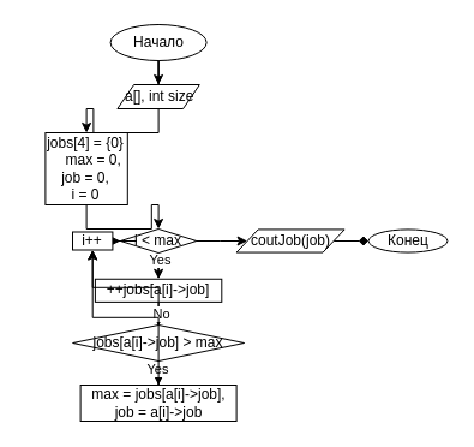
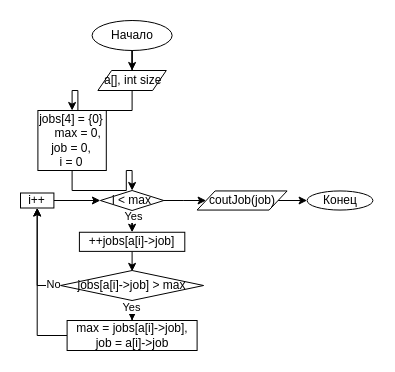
  <mxCell id="0" />
  <mxCell id="1" parent="0" />
  <mxCell id="2" style="edgeStyle=orthogonalEdgeStyle;rounded=0;orthogonalLoop=1;jettySize=auto;html=1;entryX=0.5;entryY=0;entryDx=0;entryDy=0;" edge="1" parent="1" source="3" target="7"><mxGeometry relative="1" as="geometry" /></mxCell>
  <mxCell id="3" value="Начало" style="ellipse;whiteSpace=wrap;html=1;" vertex="1" parent="1"><mxGeometry x="91.6" y="20" width="80" height="30" as="geometry" /></mxCell>
  <mxCell id="4" style="edgeStyle=orthogonalEdgeStyle;rounded=0;orthogonalLoop=1;jettySize=auto;html=1;entryX=0.5;entryY=0;entryDx=0;entryDy=0;" edge="1" parent="1" source="5" target="11"><mxGeometry relative="1" as="geometry" /></mxCell>
  <mxCell id="5" value="&lt;div&gt;jobs[4] = {0}&lt;br&gt;&lt;/div&gt;&lt;div&gt;&amp;nbsp; &amp;nbsp; max = 0,&lt;/div&gt;&lt;div&gt;job = 0,&lt;br&gt;i = 0&lt;/div&gt;" style="rounded=0;whiteSpace=wrap;html=1;fontFamily=Helvetica;fontSize=12;fontColor=#000000;align=center;strokeColor=#000000;fillColor=#ffffff;" vertex="1" parent="1"><mxGeometry x="37.4" y="110" width="68.4" height="60" as="geometry" /></mxCell>
  <mxCell id="6" style="edgeStyle=orthogonalEdgeStyle;rounded=0;orthogonalLoop=1;jettySize=auto;html=1;entryX=0.5;entryY=0;entryDx=0;entryDy=0;" edge="1" parent="1" source="7" target="5"><mxGeometry relative="1" as="geometry" /></mxCell>
  <mxCell id="7" value="&amp;nbsp;a[], int size" style="shape=parallelogram;perimeter=parallelogramPerimeter;whiteSpace=wrap;html=1;fontFamily=Helvetica;fontSize=12;fontColor=#000000;align=center;strokeColor=#000000;fillColor=#ffffff;" vertex="1" parent="1"><mxGeometry x="97.4" y="70" width="68.4" height="20" as="geometry" /></mxCell>
  <mxCell id="8" style="edgeStyle=orthogonalEdgeStyle;rounded=0;orthogonalLoop=1;jettySize=auto;html=1;entryX=0.5;entryY=0;entryDx=0;entryDy=0;" edge="1" parent="1" source="11" target="13"><mxGeometry relative="1" as="geometry" /></mxCell>
  <mxCell id="9" value="Yes" style="edgeLabel;html=1;align=center;verticalAlign=middle;resizable=0;points=[];" vertex="1" connectable="0" parent="8"><mxGeometry x="-0.838" y="1" relative="1" as="geometry"><mxPoint as="offset" /></mxGeometry></mxCell>
  <mxCell id="10" style="edgeStyle=orthogonalEdgeStyle;rounded=0;orthogonalLoop=1;jettySize=auto;html=1;" edge="1" parent="1" source="11" target="24"><mxGeometry relative="1" as="geometry" /></mxCell>
  <mxCell id="11" value="i &amp;lt; max" style="rhombus;whiteSpace=wrap;html=1;" vertex="1" parent="1"><mxGeometry x="99.9" y="190" width="63.4" height="20" as="geometry" /></mxCell>
  <mxCell id="12" style="edgeStyle=orthogonalEdgeStyle;rounded=0;orthogonalLoop=1;jettySize=auto;html=1;entryX=0.5;entryY=0;entryDx=0;entryDy=0;" edge="1" parent="1" source="13" target="18"><mxGeometry relative="1" as="geometry" /></mxCell>
  <mxCell id="13" value="++jobs[a[i]-&amp;gt;job]" style="rounded=0;whiteSpace=wrap;html=1;fontFamily=Helvetica;fontSize=12;fontColor=#000000;align=center;strokeColor=#000000;fillColor=#ffffff;" vertex="1" parent="1"><mxGeometry x="78.9" y="231.76" width="105.4" height="19.12" as="geometry" /></mxCell>
  <mxCell id="14" style="edgeStyle=orthogonalEdgeStyle;rounded=0;orthogonalLoop=1;jettySize=auto;html=1;entryX=0.5;entryY=0;entryDx=0;entryDy=0;" edge="1" parent="1" source="18" target="20"><mxGeometry relative="1" as="geometry" /></mxCell>
  <mxCell id="15" value="Yes" style="edgeLabel;html=1;align=center;verticalAlign=middle;resizable=0;points=[];" vertex="1" connectable="0" parent="14"><mxGeometry x="0.519" y="-1" relative="1" as="geometry"><mxPoint as="offset" /></mxGeometry></mxCell>
  <mxCell id="16" style="edgeStyle=orthogonalEdgeStyle;rounded=0;orthogonalLoop=1;jettySize=auto;html=1;entryX=0.5;entryY=1;entryDx=0;entryDy=0;" edge="1" parent="1" source="18" target="22"><mxGeometry relative="1" as="geometry" /></mxCell>
  <mxCell id="17" value="No" style="edgeLabel;html=1;align=center;verticalAlign=middle;resizable=0;points=[];" vertex="1" connectable="0" parent="16"><mxGeometry x="-0.837" y="-2" relative="1" as="geometry"><mxPoint as="offset" /></mxGeometry></mxCell>
  <mxCell id="18" value="jobs[a[i]-&amp;gt;job] &amp;gt; max" style="rhombus;whiteSpace=wrap;html=1;" vertex="1" parent="1"><mxGeometry x="60.1" y="270" width="143" height="30" as="geometry" /></mxCell>
  <mxCell id="19" style="edgeStyle=orthogonalEdgeStyle;rounded=0;orthogonalLoop=1;jettySize=auto;html=1;entryX=0.5;entryY=1;entryDx=0;entryDy=0;" edge="1" parent="1" source="20" target="22"><mxGeometry relative="1" as="geometry" /></mxCell>
  <mxCell id="20" value="&lt;div&gt;max = jobs[a[i]-&amp;gt;job],&lt;br&gt;&lt;span&gt;job = a[i]-&amp;gt;job&lt;/span&gt;&lt;/div&gt;" style="rounded=0;whiteSpace=wrap;html=1;fontFamily=Helvetica;fontSize=12;fontColor=#000000;align=center;strokeColor=#000000;fillColor=#ffffff;" vertex="1" parent="1"><mxGeometry x="66.6" y="320" width="130" height="30" as="geometry" /></mxCell>
  <mxCell id="21" style="edgeStyle=orthogonalEdgeStyle;rounded=0;orthogonalLoop=1;jettySize=auto;html=1;entryX=0;entryY=0.5;entryDx=0;entryDy=0;" edge="1" parent="1" source="22" target="11"><mxGeometry relative="1" as="geometry" /></mxCell>
- <mxCell id="22" value="i++" style="rounded=0;whiteSpace=wrap;html=1;fontFamily=Helvetica;fontSize=12;fontColor=#000000;align=center;strokeColor=#000000;fillColor=#ffffff;" vertex="1" parent="1"><mxGeometry x="60" y="192.5" width="33.4" height="15" as="geometry" /></mxCell>
- <mxCell id="23" style="edgeStyle=orthogonalEdgeStyle;rounded=0;orthogonalLoop=1;jettySize=auto;html=1;entryX=0;entryY=0.5;entryDx=0;entryDy=0;endArrow=diamond;" edge="1" parent="1" source="24" target="25"><mxGeometry relative="1" as="geometry" /></mxCell>
+ <mxCell id="22" value="i++" style="rounded=0;whiteSpace=wrap;html=1;fontFamily=Helvetica;fontSize=12;fontColor=#000000;align=center;strokeColor=#000000;fillColor=#ffffff;" vertex="1" parent="1"><mxGeometry x="20" y="192.5" width="33.4" height="15" as="geometry" /></mxCell>
+ <mxCell id="23" style="edgeStyle=orthogonalEdgeStyle;rounded=0;orthogonalLoop=1;jettySize=auto;html=1;entryX=0;entryY=0.5;entryDx=0;entryDy=0;" edge="1" parent="1" source="24" target="25"><mxGeometry relative="1" as="geometry" /></mxCell>
  <mxCell id="24" value="coutJob(job)" style="shape=parallelogram;perimeter=parallelogramPerimeter;whiteSpace=wrap;html=1;fontFamily=Helvetica;fontSize=12;fontColor=#000000;align=center;strokeColor=#000000;fillColor=#ffffff;" vertex="1" parent="1"><mxGeometry x="196.6" y="190.44" width="90" height="19.12" as="geometry" /></mxCell>
  <mxCell id="25" value="Конец" style="ellipse;whiteSpace=wrap;html=1;" vertex="1" parent="1"><mxGeometry x="306.6" y="190.44" width="65.8" height="19.12" as="geometry" /></mxCell>
